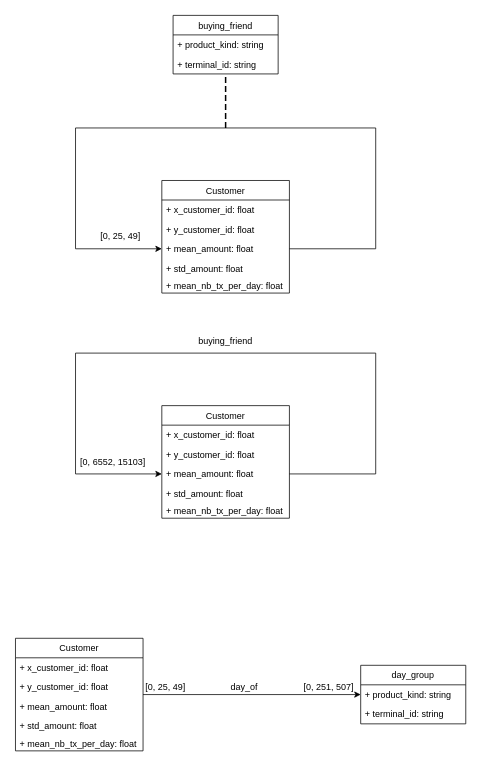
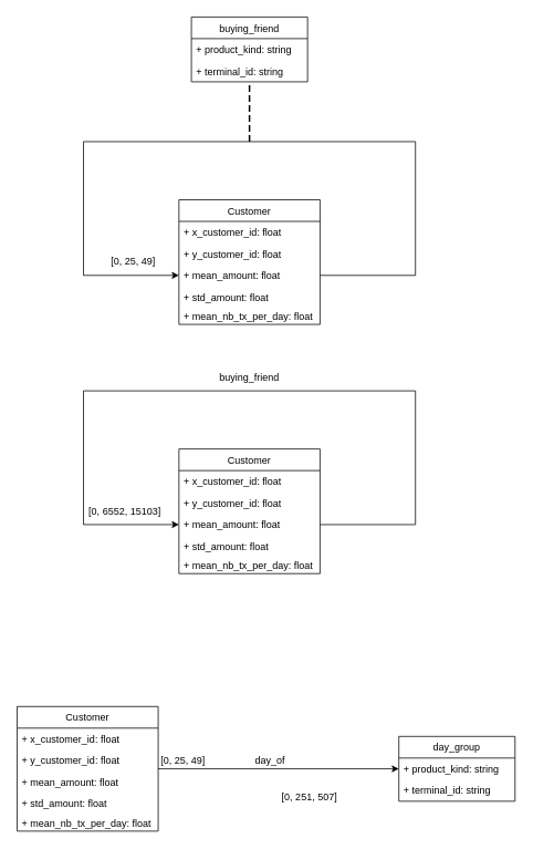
  <mxCell id="0" />
  <mxCell id="1" parent="0" />
  <mxCell id="2" value="Customer" style="swimlane;fontStyle=0;childLayout=stackLayout;horizontal=1;startSize=26;fillColor=none;horizontalStack=0;resizeParent=1;resizeParentMax=0;resizeLast=0;collapsible=1;marginBottom=0;" parent="1" vertex="1"><mxGeometry x="215" y="240" width="170" height="150" as="geometry" /></mxCell>
  <mxCell id="3" value="+ x_customer_id: float" style="text;strokeColor=none;fillColor=none;align=left;verticalAlign=top;spacingLeft=4;spacingRight=4;overflow=hidden;rotatable=0;points=[[0,0.5],[1,0.5]];portConstraint=eastwest;" parent="2" vertex="1"><mxGeometry y="26" width="170" height="26" as="geometry" /></mxCell>
  <mxCell id="4" value="+ y_customer_id: float" style="text;strokeColor=none;fillColor=none;align=left;verticalAlign=top;spacingLeft=4;spacingRight=4;overflow=hidden;rotatable=0;points=[[0,0.5],[1,0.5]];portConstraint=eastwest;" parent="2" vertex="1"><mxGeometry y="52" width="170" height="26" as="geometry" /></mxCell>
  <mxCell id="5" value="+ mean_amount: float" style="text;strokeColor=none;fillColor=none;align=left;verticalAlign=top;spacingLeft=4;spacingRight=4;overflow=hidden;rotatable=0;points=[[0,0.5],[1,0.5]];portConstraint=eastwest;fontSize=12;" parent="2" vertex="1"><mxGeometry y="78" width="170" height="26" as="geometry" /></mxCell>
  <mxCell id="6" value="+ std_amount: float" style="text;strokeColor=none;fillColor=none;align=left;verticalAlign=top;spacingLeft=4;spacingRight=4;overflow=hidden;rotatable=0;points=[[0,0.5],[1,0.5]];portConstraint=eastwest;fontSize=12;" parent="2" vertex="1"><mxGeometry y="104" width="170" height="26" as="geometry" /></mxCell>
  <mxCell id="7" value="+ mean_nb_tx_per_day: float" style="text;strokeColor=none;fillColor=none;align=left;verticalAlign=middle;spacingLeft=4;spacingRight=4;overflow=hidden;rotatable=0;points=[[0,0.5],[1,0.5]];portConstraint=eastwest;fontStyle=0" parent="2" vertex="1"><mxGeometry y="130" width="170" height="20" as="geometry" /></mxCell>
  <mxCell id="8" style="edgeStyle=orthogonalEdgeStyle;rounded=0;orthogonalLoop=1;jettySize=auto;html=1;exitX=1;exitY=0.5;exitDx=0;exitDy=0;entryX=0;entryY=0.5;entryDx=0;entryDy=0;" parent="2" source="5" target="5" edge="1"><mxGeometry relative="1" as="geometry"><Array as="points"><mxPoint x="285" y="91" /><mxPoint x="285" y="-70" /><mxPoint x="-115" y="-70" /><mxPoint x="-115" y="91" /></Array></mxGeometry></mxCell>
  <mxCell id="9" value="[0, 25, 49]" style="text;html=1;strokeColor=none;fillColor=none;align=center;verticalAlign=middle;whiteSpace=wrap;rounded=0;" parent="1" vertex="1"><mxGeometry x="110" y="300" width="100" height="30" as="geometry" /></mxCell>
  <mxCell id="10" value="" style="endArrow=none;dashed=1;html=1;strokeWidth=2;rounded=0;" parent="1" edge="1"><mxGeometry width="50" height="50" relative="1" as="geometry"><mxPoint x="300" y="170" as="sourcePoint" /><mxPoint x="300" y="170" as="targetPoint" /><Array as="points"><mxPoint x="300" y="100" /></Array></mxGeometry></mxCell>
  <mxCell id="11" value="buying_friend" style="swimlane;fontStyle=0;childLayout=stackLayout;horizontal=1;startSize=26;fillColor=none;horizontalStack=0;resizeParent=1;resizeParentMax=0;resizeLast=0;collapsible=1;marginBottom=0;" parent="1" vertex="1"><mxGeometry x="230" y="20" width="140" height="78" as="geometry" /></mxCell>
  <mxCell id="12" value="+ product_kind: string" style="text;strokeColor=none;fillColor=none;align=left;verticalAlign=top;spacingLeft=4;spacingRight=4;overflow=hidden;rotatable=0;points=[[0,0.5],[1,0.5]];portConstraint=eastwest;" parent="11" vertex="1"><mxGeometry y="26" width="140" height="26" as="geometry" /></mxCell>
  <mxCell id="13" value="+ terminal_id: string" style="text;strokeColor=none;fillColor=none;align=left;verticalAlign=top;spacingLeft=4;spacingRight=4;overflow=hidden;rotatable=0;points=[[0,0.5],[1,0.5]];portConstraint=eastwest;" parent="11" vertex="1"><mxGeometry y="52" width="140" height="26" as="geometry" /></mxCell>
  <mxCell id="14" value="Customer" style="swimlane;fontStyle=0;childLayout=stackLayout;horizontal=1;startSize=26;fillColor=none;horizontalStack=0;resizeParent=1;resizeParentMax=0;resizeLast=0;collapsible=1;marginBottom=0;" parent="1" vertex="1"><mxGeometry x="215" y="540" width="170" height="150" as="geometry" /></mxCell>
  <mxCell id="15" value="+ x_customer_id: float" style="text;strokeColor=none;fillColor=none;align=left;verticalAlign=top;spacingLeft=4;spacingRight=4;overflow=hidden;rotatable=0;points=[[0,0.5],[1,0.5]];portConstraint=eastwest;" parent="14" vertex="1"><mxGeometry y="26" width="170" height="26" as="geometry" /></mxCell>
  <mxCell id="16" value="+ y_customer_id: float" style="text;strokeColor=none;fillColor=none;align=left;verticalAlign=top;spacingLeft=4;spacingRight=4;overflow=hidden;rotatable=0;points=[[0,0.5],[1,0.5]];portConstraint=eastwest;" parent="14" vertex="1"><mxGeometry y="52" width="170" height="26" as="geometry" /></mxCell>
  <mxCell id="17" value="+ mean_amount: float" style="text;strokeColor=none;fillColor=none;align=left;verticalAlign=top;spacingLeft=4;spacingRight=4;overflow=hidden;rotatable=0;points=[[0,0.5],[1,0.5]];portConstraint=eastwest;fontSize=12;" parent="14" vertex="1"><mxGeometry y="78" width="170" height="26" as="geometry" /></mxCell>
  <mxCell id="18" value="+ std_amount: float" style="text;strokeColor=none;fillColor=none;align=left;verticalAlign=top;spacingLeft=4;spacingRight=4;overflow=hidden;rotatable=0;points=[[0,0.5],[1,0.5]];portConstraint=eastwest;fontSize=12;" parent="14" vertex="1"><mxGeometry y="104" width="170" height="26" as="geometry" /></mxCell>
  <mxCell id="19" value="+ mean_nb_tx_per_day: float" style="text;strokeColor=none;fillColor=none;align=left;verticalAlign=middle;spacingLeft=4;spacingRight=4;overflow=hidden;rotatable=0;points=[[0,0.5],[1,0.5]];portConstraint=eastwest;fontStyle=0" parent="14" vertex="1"><mxGeometry y="130" width="170" height="20" as="geometry" /></mxCell>
  <mxCell id="20" style="edgeStyle=orthogonalEdgeStyle;rounded=0;orthogonalLoop=1;jettySize=auto;html=1;exitX=1;exitY=0.5;exitDx=0;exitDy=0;entryX=0;entryY=0.5;entryDx=0;entryDy=0;" parent="14" source="17" target="17" edge="1"><mxGeometry relative="1" as="geometry"><Array as="points"><mxPoint x="285" y="91" /><mxPoint x="285" y="-70" /><mxPoint x="-115" y="-70" /><mxPoint x="-115" y="91" /></Array></mxGeometry></mxCell>
  <mxCell id="21" value="[0, 6552, 15103]" style="text;html=1;strokeColor=none;fillColor=none;align=center;verticalAlign=middle;whiteSpace=wrap;rounded=0;" parent="1" vertex="1"><mxGeometry x="100" y="600" width="100" height="30" as="geometry" /></mxCell>
  <mxCell id="22" value="&lt;span&gt;buying_friend&lt;/span&gt;" style="text;html=1;strokeColor=none;fillColor=none;align=center;verticalAlign=middle;whiteSpace=wrap;rounded=0;" parent="1" vertex="1"><mxGeometry x="270" y="440" width="60" height="30" as="geometry" /></mxCell>
  <mxCell id="23" style="edgeStyle=orthogonalEdgeStyle;rounded=0;orthogonalLoop=1;jettySize=auto;html=1;entryX=0;entryY=0.5;entryDx=0;entryDy=0;" parent="1" source="24" target="31" edge="1"><mxGeometry relative="1" as="geometry" /></mxCell>
  <mxCell id="24" value="Customer" style="swimlane;fontStyle=0;childLayout=stackLayout;horizontal=1;startSize=26;fillColor=none;horizontalStack=0;resizeParent=1;resizeParentMax=0;resizeLast=0;collapsible=1;marginBottom=0;" parent="1" vertex="1"><mxGeometry x="20" y="850" width="170" height="150" as="geometry" /></mxCell>
  <mxCell id="25" value="+ x_customer_id: float" style="text;strokeColor=none;fillColor=none;align=left;verticalAlign=top;spacingLeft=4;spacingRight=4;overflow=hidden;rotatable=0;points=[[0,0.5],[1,0.5]];portConstraint=eastwest;" parent="24" vertex="1"><mxGeometry y="26" width="170" height="26" as="geometry" /></mxCell>
  <mxCell id="26" value="+ y_customer_id: float" style="text;strokeColor=none;fillColor=none;align=left;verticalAlign=top;spacingLeft=4;spacingRight=4;overflow=hidden;rotatable=0;points=[[0,0.5],[1,0.5]];portConstraint=eastwest;" parent="24" vertex="1"><mxGeometry y="52" width="170" height="26" as="geometry" /></mxCell>
  <mxCell id="27" value="+ mean_amount: float" style="text;strokeColor=none;fillColor=none;align=left;verticalAlign=top;spacingLeft=4;spacingRight=4;overflow=hidden;rotatable=0;points=[[0,0.5],[1,0.5]];portConstraint=eastwest;fontSize=12;" parent="24" vertex="1"><mxGeometry y="78" width="170" height="26" as="geometry" /></mxCell>
  <mxCell id="28" value="+ std_amount: float" style="text;strokeColor=none;fillColor=none;align=left;verticalAlign=top;spacingLeft=4;spacingRight=4;overflow=hidden;rotatable=0;points=[[0,0.5],[1,0.5]];portConstraint=eastwest;fontSize=12;" parent="24" vertex="1"><mxGeometry y="104" width="170" height="26" as="geometry" /></mxCell>
  <mxCell id="29" value="+ mean_nb_tx_per_day: float" style="text;strokeColor=none;fillColor=none;align=left;verticalAlign=middle;spacingLeft=4;spacingRight=4;overflow=hidden;rotatable=0;points=[[0,0.5],[1,0.5]];portConstraint=eastwest;fontStyle=0" parent="24" vertex="1"><mxGeometry y="130" width="170" height="20" as="geometry" /></mxCell>
  <mxCell id="30" value="day_group" style="swimlane;fontStyle=0;childLayout=stackLayout;horizontal=1;startSize=26;fillColor=none;horizontalStack=0;resizeParent=1;resizeParentMax=0;resizeLast=0;collapsible=1;marginBottom=0;" parent="1" vertex="1"><mxGeometry x="480" y="886" width="140" height="78" as="geometry" /></mxCell>
  <mxCell id="31" value="+ product_kind: string" style="text;strokeColor=none;fillColor=none;align=left;verticalAlign=top;spacingLeft=4;spacingRight=4;overflow=hidden;rotatable=0;points=[[0,0.5],[1,0.5]];portConstraint=eastwest;" parent="30" vertex="1"><mxGeometry y="26" width="140" height="26" as="geometry" /></mxCell>
  <mxCell id="32" value="+ terminal_id: string" style="text;strokeColor=none;fillColor=none;align=left;verticalAlign=top;spacingLeft=4;spacingRight=4;overflow=hidden;rotatable=0;points=[[0,0.5],[1,0.5]];portConstraint=eastwest;" parent="30" vertex="1"><mxGeometry y="52" width="140" height="26" as="geometry" /></mxCell>
  <mxCell id="33" value="day_of" style="text;html=1;strokeColor=none;fillColor=none;align=center;verticalAlign=middle;whiteSpace=wrap;rounded=0;" parent="1" vertex="1"><mxGeometry x="295" y="900" width="60" height="30" as="geometry" /></mxCell>
- <mxCell id="34" value="[0, 251, 507]" style="text;html=1;strokeColor=none;fillColor=none;align=center;verticalAlign=middle;whiteSpace=wrap;rounded=0;" parent="1" vertex="1"><mxGeometry x="400" y="900" width="75" height="30" as="geometry" /></mxCell>
+ <mxCell id="34" value="[0, 251, 507]" style="text;html=1;strokeColor=none;fillColor=none;align=center;verticalAlign=middle;whiteSpace=wrap;rounded=0;" parent="1" vertex="1"><mxGeometry x="335" y="945" width="75" height="30" as="geometry" /></mxCell>
  <mxCell id="35" value="[0, 25, 49]" style="text;html=1;strokeColor=none;fillColor=none;align=center;verticalAlign=middle;whiteSpace=wrap;rounded=0;" vertex="1" parent="1"><mxGeometry x="190" y="905" width="60" height="20" as="geometry" /></mxCell>
